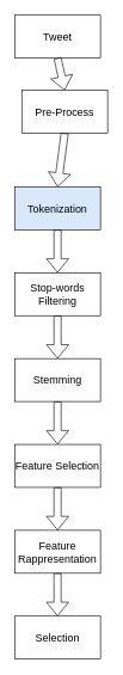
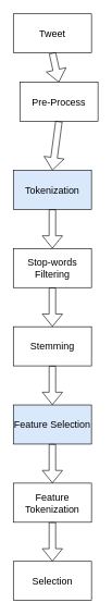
  <mxCell id="0" />
  <mxCell id="1" parent="0" />
  <mxCell id="2" value="&lt;font style=&quot;font-size: 15px&quot;&gt;Tweet&lt;/font&gt;" style="rounded=0;whiteSpace=wrap;html=1;" vertex="1" parent="1"><mxGeometry x="20" y="20" width="120" height="60" as="geometry" /></mxCell>
  <mxCell id="3" value="" style="shape=flexArrow;endArrow=classic;html=1;exitX=0.5;exitY=1;exitDx=0;exitDy=0;entryX=0.5;entryY=0;entryDx=0;entryDy=0;" edge="1" parent="1" source="2" target="15"><mxGeometry width="50" height="50" relative="1" as="geometry"><mxPoint x="-100" y="420" as="sourcePoint" /><mxPoint x="80" y="160" as="targetPoint" /></mxGeometry></mxCell>
  <mxCell id="4" value="&lt;font style=&quot;font-size: 15px&quot;&gt;Tokenization&lt;/font&gt;" style="rounded=0;whiteSpace=wrap;html=1;fillColor=#dae8fc;" vertex="1" parent="1"><mxGeometry x="20" y="260" width="120" height="60" as="geometry" /></mxCell>
  <mxCell id="5" value="" style="shape=flexArrow;endArrow=classic;html=1;exitX=0.5;exitY=1;exitDx=0;exitDy=0;entryX=0.5;entryY=0;entryDx=0;entryDy=0;" edge="1" parent="1" source="4" target="6"><mxGeometry width="50" height="50" relative="1" as="geometry"><mxPoint x="-100" y="720" as="sourcePoint" /><mxPoint x="80" y="460" as="targetPoint" /></mxGeometry></mxCell>
  <mxCell id="6" value="&lt;font style=&quot;font-size: 15px&quot;&gt;Stop-words Filtering&lt;/font&gt;" style="rounded=0;whiteSpace=wrap;html=1;" vertex="1" parent="1"><mxGeometry x="20" y="380" width="120" height="60" as="geometry" /></mxCell>
  <mxCell id="7" value="" style="shape=flexArrow;endArrow=classic;html=1;exitX=0.5;exitY=1;exitDx=0;exitDy=0;entryX=0.5;entryY=0;entryDx=0;entryDy=0;" edge="1" parent="1" source="6" target="12"><mxGeometry width="50" height="50" relative="1" as="geometry"><mxPoint x="-100" y="860" as="sourcePoint" /><mxPoint x="80" y="620" as="targetPoint" /></mxGeometry></mxCell>
- <mxCell id="8" value="&lt;font style=&quot;font-size: 15px&quot;&gt;Feature Rappresentation&lt;/font&gt;" style="rounded=0;whiteSpace=wrap;html=1;" vertex="1" parent="1"><mxGeometry x="20" y="740" width="120" height="60" as="geometry" /></mxCell>
+ <mxCell id="8" value="&lt;font style=&quot;font-size: 15px&quot;&gt;Feature Tokenization&lt;/font&gt;" style="rounded=0;whiteSpace=wrap;html=1;" vertex="1" parent="1"><mxGeometry x="20" y="740" width="120" height="60" as="geometry" /></mxCell>
  <mxCell id="9" value="" style="shape=flexArrow;endArrow=classic;html=1;exitX=0.5;exitY=1;exitDx=0;exitDy=0;entryX=0.5;entryY=0;entryDx=0;entryDy=0;" edge="1" parent="1" source="8" target="14"><mxGeometry width="50" height="50" relative="1" as="geometry"><mxPoint x="-70" y="570" as="sourcePoint" /><mxPoint x="80" y="1064" as="targetPoint" /></mxGeometry></mxCell>
- <mxCell id="10" value="&lt;font style=&quot;font-size: 15px&quot;&gt;Feature Selection&lt;/font&gt;" style="rounded=0;whiteSpace=wrap;html=1;" vertex="1" parent="1"><mxGeometry x="20" y="620" width="120" height="60" as="geometry" /></mxCell>
+ <mxCell id="10" value="&lt;font style=&quot;font-size: 15px&quot;&gt;Feature Selection&lt;/font&gt;" style="rounded=0;whiteSpace=wrap;html=1;fillColor=#dae8fc;" vertex="1" parent="1"><mxGeometry x="20" y="620" width="120" height="60" as="geometry" /></mxCell>
  <mxCell id="11" value="" style="shape=flexArrow;endArrow=classic;html=1;exitX=0.5;exitY=1;exitDx=0;exitDy=0;entryX=0.5;entryY=0;entryDx=0;entryDy=0;" edge="1" parent="1" source="10" target="8"><mxGeometry width="50" height="50" relative="1" as="geometry"><mxPoint x="-60" y="580" as="sourcePoint" /><mxPoint x="80" y="920" as="targetPoint" /></mxGeometry></mxCell>
  <mxCell id="12" value="&lt;font style=&quot;font-size: 15px&quot;&gt;Stemming&lt;/font&gt;" style="rounded=0;whiteSpace=wrap;html=1;" vertex="1" parent="1"><mxGeometry x="20" y="500" width="120" height="60" as="geometry" /></mxCell>
  <mxCell id="13" value="" style="shape=flexArrow;endArrow=classic;html=1;exitX=0.5;exitY=1;exitDx=0;exitDy=0;entryX=0.5;entryY=0;entryDx=0;entryDy=0;" edge="1" parent="1" source="12" target="10"><mxGeometry width="50" height="50" relative="1" as="geometry"><mxPoint x="-100" y="1015" as="sourcePoint" /><mxPoint x="80" y="755" as="targetPoint" /></mxGeometry></mxCell>
  <mxCell id="14" value="&lt;font style=&quot;font-size: 15px&quot;&gt;Selection&lt;/font&gt;" style="rounded=0;whiteSpace=wrap;html=1;" vertex="1" parent="1"><mxGeometry x="20" y="860" width="120" height="60" as="geometry" /></mxCell>
  <mxCell id="15" value="&lt;font style=&quot;font-size: 15px&quot;&gt;Pre-Process&lt;/font&gt;" style="rounded=0;whiteSpace=wrap;html=1;" vertex="1" parent="1"><mxGeometry x="30" y="125" width="120" height="60" as="geometry" /></mxCell>
  <mxCell id="16" value="" style="shape=flexArrow;endArrow=classic;html=1;exitX=0.5;exitY=1;exitDx=0;exitDy=0;entryX=0.5;entryY=0;entryDx=0;entryDy=0;" edge="1" parent="1" source="15" target="4"><mxGeometry width="50" height="50" relative="1" as="geometry"><mxPoint x="79.5" y="230" as="sourcePoint" /><mxPoint x="110" y="260" as="targetPoint" /></mxGeometry></mxCell>
